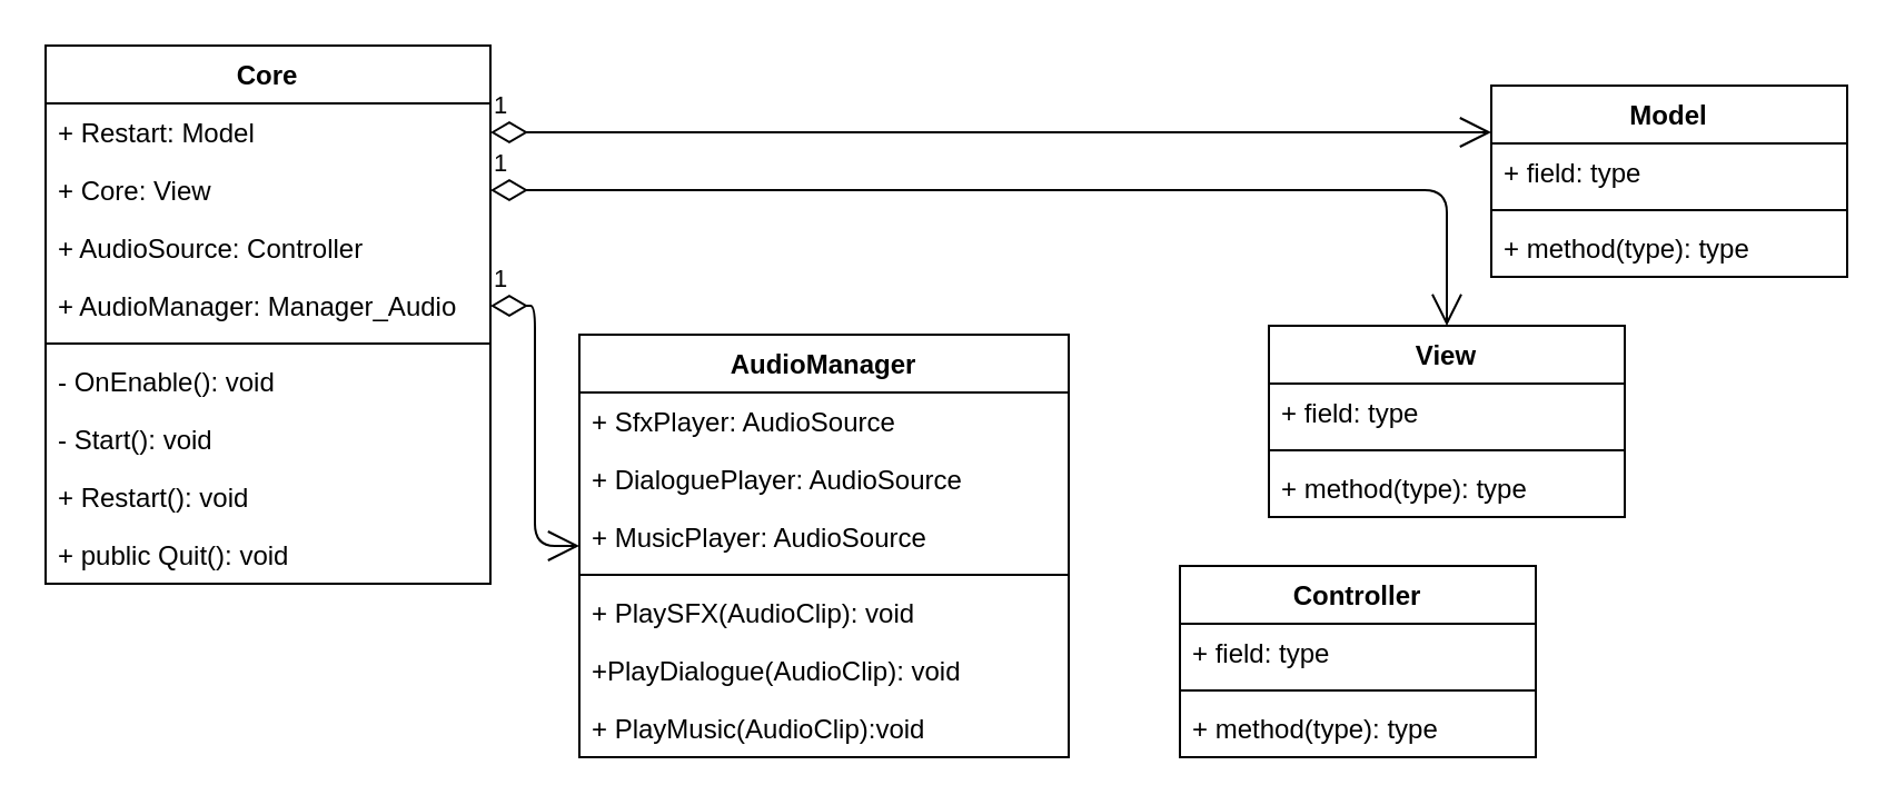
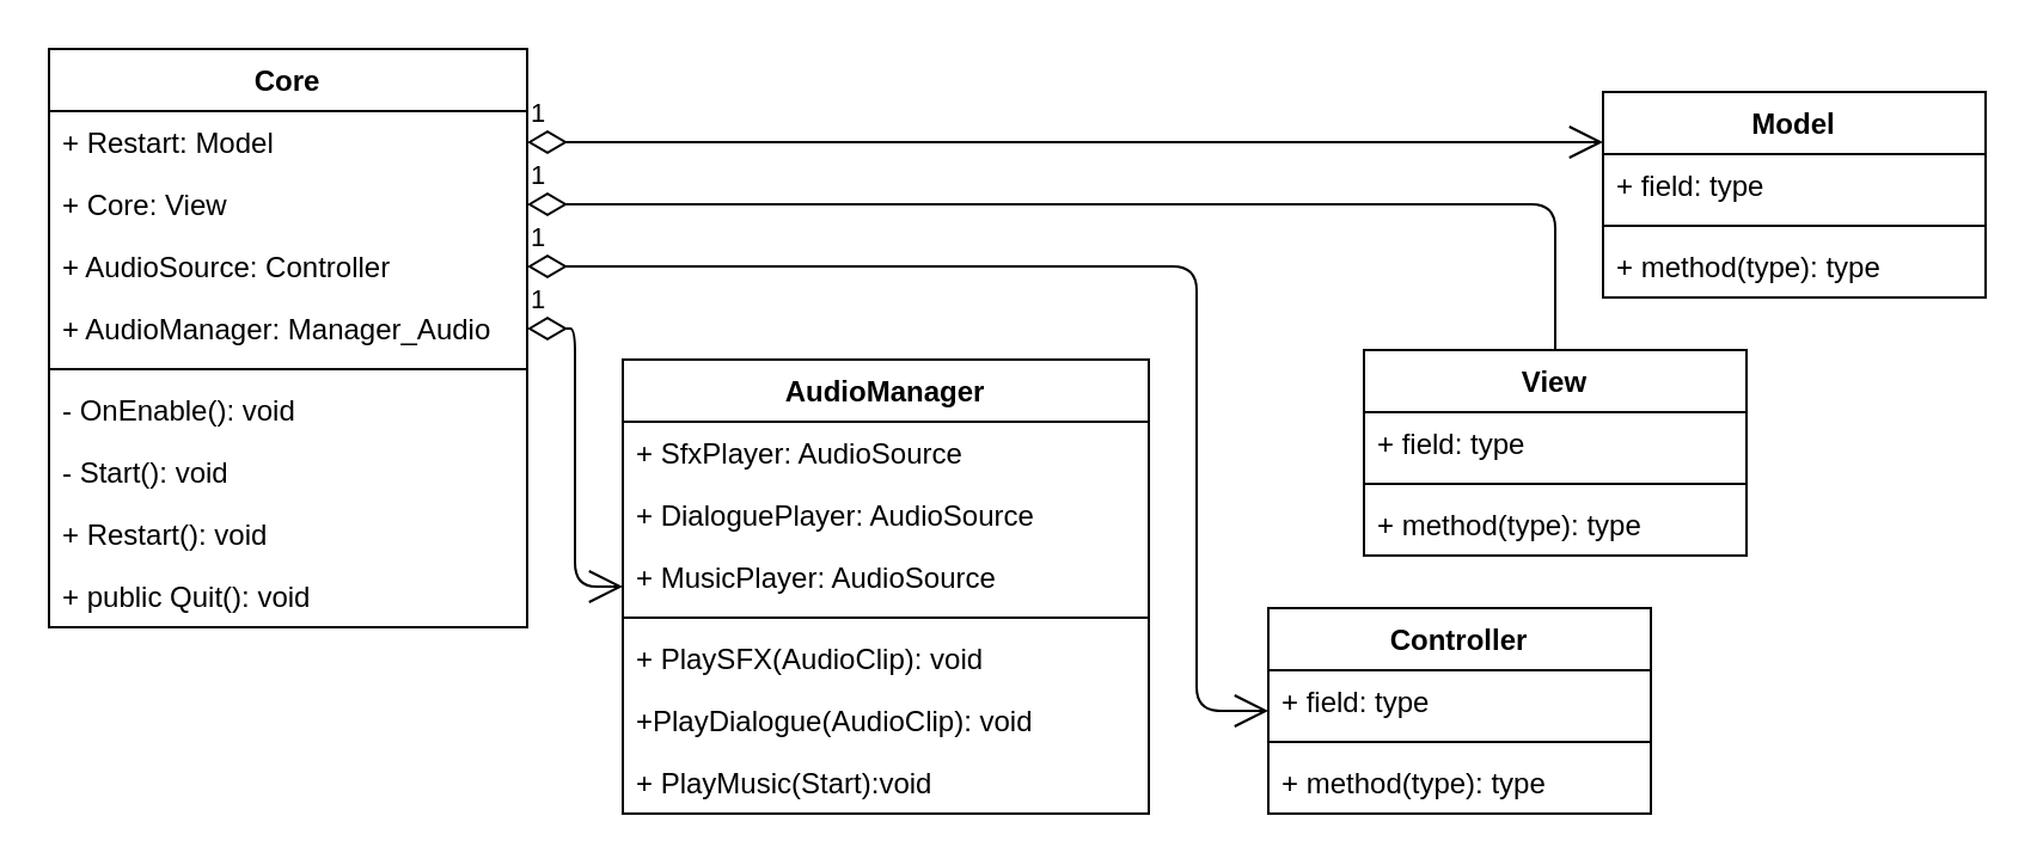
  <mxCell id="0" />
  <mxCell id="1" parent="0" />
  <mxCell id="2" value="Core" style="swimlane;fontStyle=1;align=center;verticalAlign=top;childLayout=stackLayout;horizontal=1;startSize=26;horizontalStack=0;resizeParent=1;resizeParentMax=0;resizeLast=0;collapsible=1;marginBottom=0;" vertex="1" parent="1"><mxGeometry x="20" y="20" width="200" height="242" as="geometry" /></mxCell>
  <mxCell id="3" value="+ Restart: Model" style="text;strokeColor=none;fillColor=none;align=left;verticalAlign=top;spacingLeft=4;spacingRight=4;overflow=hidden;rotatable=0;points=[[0,0.5],[1,0.5]];portConstraint=eastwest;" vertex="1" parent="2"><mxGeometry y="26" width="200" height="26" as="geometry" /></mxCell>
  <mxCell id="4" value="+ Core: View&#10;" style="text;strokeColor=none;fillColor=none;align=left;verticalAlign=top;spacingLeft=4;spacingRight=4;overflow=hidden;rotatable=0;points=[[0,0.5],[1,0.5]];portConstraint=eastwest;" vertex="1" parent="2"><mxGeometry y="52" width="200" height="26" as="geometry" /></mxCell>
  <mxCell id="5" value="+ AudioSource: Controller" style="text;strokeColor=none;fillColor=none;align=left;verticalAlign=top;spacingLeft=4;spacingRight=4;overflow=hidden;rotatable=0;points=[[0,0.5],[1,0.5]];portConstraint=eastwest;" vertex="1" parent="2"><mxGeometry y="78" width="200" height="26" as="geometry" /></mxCell>
  <mxCell id="6" value="+ AudioManager: Manager_Audio" style="text;strokeColor=none;fillColor=none;align=left;verticalAlign=top;spacingLeft=4;spacingRight=4;overflow=hidden;rotatable=0;points=[[0,0.5],[1,0.5]];portConstraint=eastwest;" vertex="1" parent="2"><mxGeometry y="104" width="200" height="26" as="geometry" /></mxCell>
  <mxCell id="7" value="" style="line;strokeWidth=1;fillColor=none;align=left;verticalAlign=middle;spacingTop=-1;spacingLeft=3;spacingRight=3;rotatable=0;labelPosition=right;points=[];portConstraint=eastwest;" vertex="1" parent="2"><mxGeometry y="130" width="200" height="8" as="geometry" /></mxCell>
  <mxCell id="8" value="- OnEnable(): void" style="text;strokeColor=none;fillColor=none;align=left;verticalAlign=top;spacingLeft=4;spacingRight=4;overflow=hidden;rotatable=0;points=[[0,0.5],[1,0.5]];portConstraint=eastwest;" vertex="1" parent="2"><mxGeometry y="138" width="200" height="26" as="geometry" /></mxCell>
  <mxCell id="9" value="- Start(): void" style="text;strokeColor=none;fillColor=none;align=left;verticalAlign=top;spacingLeft=4;spacingRight=4;overflow=hidden;rotatable=0;points=[[0,0.5],[1,0.5]];portConstraint=eastwest;" vertex="1" parent="2"><mxGeometry y="164" width="200" height="26" as="geometry" /></mxCell>
  <mxCell id="10" value="+ Restart(): void&#10;" style="text;strokeColor=none;fillColor=none;align=left;verticalAlign=top;spacingLeft=4;spacingRight=4;overflow=hidden;rotatable=0;points=[[0,0.5],[1,0.5]];portConstraint=eastwest;" vertex="1" parent="2"><mxGeometry y="190" width="200" height="26" as="geometry" /></mxCell>
  <mxCell id="11" value="+ public Quit(): void" style="text;strokeColor=none;fillColor=none;align=left;verticalAlign=top;spacingLeft=4;spacingRight=4;overflow=hidden;rotatable=0;points=[[0,0.5],[1,0.5]];portConstraint=eastwest;" vertex="1" parent="2"><mxGeometry y="216" width="200" height="26" as="geometry" /></mxCell>
  <mxCell id="12" value="AudioManager" style="swimlane;fontStyle=1;align=center;verticalAlign=top;childLayout=stackLayout;horizontal=1;startSize=26;horizontalStack=0;resizeParent=1;resizeParentMax=0;resizeLast=0;collapsible=1;marginBottom=0;" vertex="1" parent="1"><mxGeometry x="260" y="150" width="220" height="190" as="geometry" /></mxCell>
  <mxCell id="13" value="+ SfxPlayer: AudioSource" style="text;strokeColor=none;fillColor=none;align=left;verticalAlign=top;spacingLeft=4;spacingRight=4;overflow=hidden;rotatable=0;points=[[0,0.5],[1,0.5]];portConstraint=eastwest;" vertex="1" parent="12"><mxGeometry y="26" width="220" height="26" as="geometry" /></mxCell>
  <mxCell id="14" value="+ DialoguePlayer: AudioSource" style="text;strokeColor=none;fillColor=none;align=left;verticalAlign=top;spacingLeft=4;spacingRight=4;overflow=hidden;rotatable=0;points=[[0,0.5],[1,0.5]];portConstraint=eastwest;" vertex="1" parent="12"><mxGeometry y="52" width="220" height="26" as="geometry" /></mxCell>
  <mxCell id="15" value="+ MusicPlayer: AudioSource" style="text;strokeColor=none;fillColor=none;align=left;verticalAlign=top;spacingLeft=4;spacingRight=4;overflow=hidden;rotatable=0;points=[[0,0.5],[1,0.5]];portConstraint=eastwest;" vertex="1" parent="12"><mxGeometry y="78" width="220" height="26" as="geometry" /></mxCell>
  <mxCell id="16" value="" style="line;strokeWidth=1;fillColor=none;align=left;verticalAlign=middle;spacingTop=-1;spacingLeft=3;spacingRight=3;rotatable=0;labelPosition=right;points=[];portConstraint=eastwest;" vertex="1" parent="12"><mxGeometry y="104" width="220" height="8" as="geometry" /></mxCell>
  <mxCell id="17" value="+ PlaySFX(AudioClip): void" style="text;strokeColor=none;fillColor=none;align=left;verticalAlign=top;spacingLeft=4;spacingRight=4;overflow=hidden;rotatable=0;points=[[0,0.5],[1,0.5]];portConstraint=eastwest;" vertex="1" parent="12"><mxGeometry y="112" width="220" height="26" as="geometry" /></mxCell>
  <mxCell id="18" value="+PlayDialogue(AudioClip): void" style="text;strokeColor=none;fillColor=none;align=left;verticalAlign=top;spacingLeft=4;spacingRight=4;overflow=hidden;rotatable=0;points=[[0,0.5],[1,0.5]];portConstraint=eastwest;" vertex="1" parent="12"><mxGeometry y="138" width="220" height="26" as="geometry" /></mxCell>
- <mxCell id="19" value="+ PlayMusic(AudioClip):void" style="text;strokeColor=none;fillColor=none;align=left;verticalAlign=top;spacingLeft=4;spacingRight=4;overflow=hidden;rotatable=0;points=[[0,0.5],[1,0.5]];portConstraint=eastwest;" vertex="1" parent="12"><mxGeometry y="164" width="220" height="26" as="geometry" /></mxCell>
+ <mxCell id="19" value="+ PlayMusic(Start):void" style="text;strokeColor=none;fillColor=none;align=left;verticalAlign=top;spacingLeft=4;spacingRight=4;overflow=hidden;rotatable=0;points=[[0,0.5],[1,0.5]];portConstraint=eastwest;" vertex="1" parent="12"><mxGeometry y="164" width="220" height="26" as="geometry" /></mxCell>
  <mxCell id="20" value="1" style="endArrow=open;html=1;endSize=12;startArrow=diamondThin;startSize=14;startFill=0;edgeStyle=orthogonalEdgeStyle;align=left;verticalAlign=bottom;" edge="1" parent="1" target="12" source="6"><mxGeometry x="-1" y="3" relative="1" as="geometry"><mxPoint x="310" y="-59" as="sourcePoint" /><mxPoint x="-920" y="591" as="targetPoint" /></mxGeometry></mxCell>
  <mxCell id="21" value="Controller" style="swimlane;fontStyle=1;align=center;verticalAlign=top;childLayout=stackLayout;horizontal=1;startSize=26;horizontalStack=0;resizeParent=1;resizeParentMax=0;resizeLast=0;collapsible=1;marginBottom=0;" vertex="1" parent="1"><mxGeometry x="530" y="254" width="160" height="86" as="geometry" /></mxCell>
  <mxCell id="22" value="+ field: type" style="text;strokeColor=none;fillColor=none;align=left;verticalAlign=top;spacingLeft=4;spacingRight=4;overflow=hidden;rotatable=0;points=[[0,0.5],[1,0.5]];portConstraint=eastwest;" vertex="1" parent="21"><mxGeometry y="26" width="160" height="26" as="geometry" /></mxCell>
  <mxCell id="23" value="" style="line;strokeWidth=1;fillColor=none;align=left;verticalAlign=middle;spacingTop=-1;spacingLeft=3;spacingRight=3;rotatable=0;labelPosition=right;points=[];portConstraint=eastwest;" vertex="1" parent="21"><mxGeometry y="52" width="160" height="8" as="geometry" /></mxCell>
  <mxCell id="24" value="+ method(type): type" style="text;strokeColor=none;fillColor=none;align=left;verticalAlign=top;spacingLeft=4;spacingRight=4;overflow=hidden;rotatable=0;points=[[0,0.5],[1,0.5]];portConstraint=eastwest;" vertex="1" parent="21"><mxGeometry y="60" width="160" height="26" as="geometry" /></mxCell>
  <mxCell id="25" value="View" style="swimlane;fontStyle=1;align=center;verticalAlign=top;childLayout=stackLayout;horizontal=1;startSize=26;horizontalStack=0;resizeParent=1;resizeParentMax=0;resizeLast=0;collapsible=1;marginBottom=0;" vertex="1" parent="1"><mxGeometry x="570" y="146" width="160" height="86" as="geometry" /></mxCell>
  <mxCell id="26" value="+ field: type" style="text;strokeColor=none;fillColor=none;align=left;verticalAlign=top;spacingLeft=4;spacingRight=4;overflow=hidden;rotatable=0;points=[[0,0.5],[1,0.5]];portConstraint=eastwest;" vertex="1" parent="25"><mxGeometry y="26" width="160" height="26" as="geometry" /></mxCell>
  <mxCell id="27" value="" style="line;strokeWidth=1;fillColor=none;align=left;verticalAlign=middle;spacingTop=-1;spacingLeft=3;spacingRight=3;rotatable=0;labelPosition=right;points=[];portConstraint=eastwest;" vertex="1" parent="25"><mxGeometry y="52" width="160" height="8" as="geometry" /></mxCell>
  <mxCell id="28" value="+ method(type): type" style="text;strokeColor=none;fillColor=none;align=left;verticalAlign=top;spacingLeft=4;spacingRight=4;overflow=hidden;rotatable=0;points=[[0,0.5],[1,0.5]];portConstraint=eastwest;" vertex="1" parent="25"><mxGeometry y="60" width="160" height="26" as="geometry" /></mxCell>
  <mxCell id="29" value="Model" style="swimlane;fontStyle=1;align=center;verticalAlign=top;childLayout=stackLayout;horizontal=1;startSize=26;horizontalStack=0;resizeParent=1;resizeParentMax=0;resizeLast=0;collapsible=1;marginBottom=0;" vertex="1" parent="1"><mxGeometry x="670" y="38" width="160" height="86" as="geometry" /></mxCell>
  <mxCell id="30" value="+ field: type" style="text;strokeColor=none;fillColor=none;align=left;verticalAlign=top;spacingLeft=4;spacingRight=4;overflow=hidden;rotatable=0;points=[[0,0.5],[1,0.5]];portConstraint=eastwest;" vertex="1" parent="29"><mxGeometry y="26" width="160" height="26" as="geometry" /></mxCell>
  <mxCell id="31" value="" style="line;strokeWidth=1;fillColor=none;align=left;verticalAlign=middle;spacingTop=-1;spacingLeft=3;spacingRight=3;rotatable=0;labelPosition=right;points=[];portConstraint=eastwest;" vertex="1" parent="29"><mxGeometry y="52" width="160" height="8" as="geometry" /></mxCell>
  <mxCell id="32" value="+ method(type): type" style="text;strokeColor=none;fillColor=none;align=left;verticalAlign=top;spacingLeft=4;spacingRight=4;overflow=hidden;rotatable=0;points=[[0,0.5],[1,0.5]];portConstraint=eastwest;" vertex="1" parent="29"><mxGeometry y="60" width="160" height="26" as="geometry" /></mxCell>
- <mxCell id="34" value="1" style="endArrow=open;html=1;endSize=12;startArrow=diamondThin;startSize=14;startFill=0;edgeStyle=orthogonalEdgeStyle;align=left;verticalAlign=bottom;" edge="1" parent="1" source="4" target="25"><mxGeometry x="-1" y="3" relative="1" as="geometry"><mxPoint x="300" y="190" as="sourcePoint" /><mxPoint x="490" y="160" as="targetPoint" /></mxGeometry></mxCell>
+ <mxCell id="33" value="1" style="endArrow=open;html=1;endSize=12;startArrow=diamondThin;startSize=14;startFill=0;edgeStyle=orthogonalEdgeStyle;align=left;verticalAlign=bottom;" edge="1" parent="1" source="5" target="21"><mxGeometry x="-1" y="3" relative="1" as="geometry"><mxPoint x="300" y="216" as="sourcePoint" /><mxPoint x="510" y="371" as="targetPoint" /><Array as="points"><mxPoint x="500" y="111" /></Array></mxGeometry></mxCell>
+ <mxCell id="34" value="1" style="endArrow=none;html=1;endSize=12;startArrow=diamondThin;startSize=14;startFill=0;edgeStyle=orthogonalEdgeStyle;align=left;verticalAlign=bottom;" edge="1" parent="1" source="4" target="25"><mxGeometry x="-1" y="3" relative="1" as="geometry"><mxPoint x="300" y="190" as="sourcePoint" /><mxPoint x="490" y="160" as="targetPoint" /></mxGeometry></mxCell>
  <mxCell id="35" value="1" style="endArrow=open;html=1;endSize=12;startArrow=diamondThin;startSize=14;startFill=0;edgeStyle=orthogonalEdgeStyle;align=left;verticalAlign=bottom;" edge="1" parent="1" source="3" target="29"><mxGeometry x="-1" y="3" relative="1" as="geometry"><mxPoint x="300" y="164" as="sourcePoint" /><mxPoint x="560" y="83" as="targetPoint" /><Array as="points"><mxPoint x="540" y="59" /><mxPoint x="540" y="59" /></Array></mxGeometry></mxCell>
